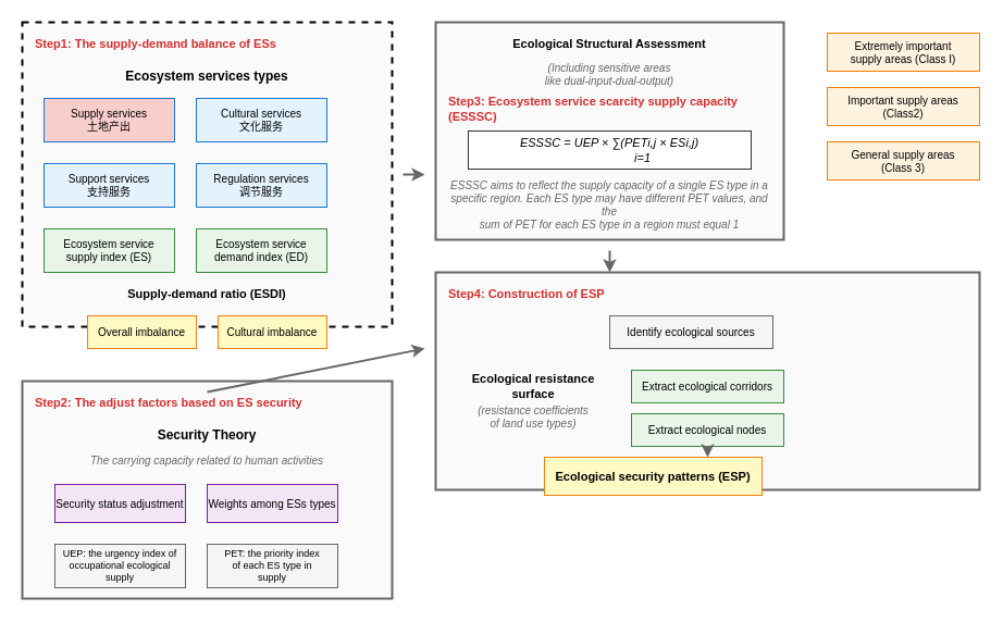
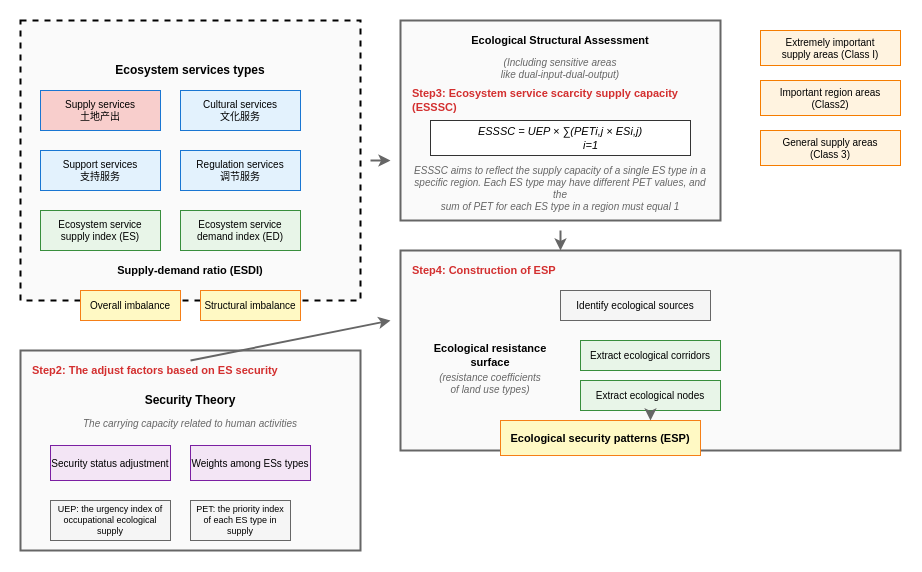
  <mxCell id="0" />
  <mxCell id="1" parent="0" />
  <mxCell id="2" value="" style="rounded=0;whiteSpace=wrap;html=1;strokeColor=default;strokeWidth=2;strokeDashArray=5 5;fillColor=#FAFAFA;dashed=1;" parent="1" vertex="1"><mxGeometry x="20" y="20" width="340" height="280" as="geometry" /></mxCell>
- <mxCell id="3" value="Step1: The supply-demand balance of ESs" style="text;html=1;strokeColor=none;fillColor=none;align=left;verticalAlign=middle;whiteSpace=wrap;rounded=0;fontStyle=1;fontSize=11;fontColor=#D32F2F;" parent="1" vertex="1"><mxGeometry x="30" y="30" width="280" height="20" as="geometry" /></mxCell>
  <mxCell id="4" value="Ecosystem services types" style="text;html=1;strokeColor=none;fillColor=none;align=center;verticalAlign=middle;whiteSpace=wrap;rounded=0;fontStyle=1;fontSize=12;" parent="1" vertex="1"><mxGeometry x="30" y="60" width="320" height="20" as="geometry" /></mxCell>
  <mxCell id="5" value="Supply services&lt;br&gt;土地产出" style="rounded=0;whiteSpace=wrap;html=1;fillColor=#f8cecc;strokeColor=#1976D2;fontSize=10;" parent="1" vertex="1"><mxGeometry x="40" y="90" width="120" height="40" as="geometry" /></mxCell>
  <mxCell id="6" value="Cultural services&lt;br&gt;文化服务" style="rounded=0;whiteSpace=wrap;html=1;fillColor=#E3F2FD;strokeColor=#1976D2;fontSize=10;" parent="1" vertex="1"><mxGeometry x="180" y="90" width="120" height="40" as="geometry" /></mxCell>
  <mxCell id="7" value="Support services&lt;br&gt;支持服务" style="rounded=0;whiteSpace=wrap;html=1;fillColor=#E3F2FD;strokeColor=#1976D2;fontSize=10;" parent="1" vertex="1"><mxGeometry x="40" y="150" width="120" height="40" as="geometry" /></mxCell>
  <mxCell id="8" value="Regulation services&lt;br&gt;调节服务" style="rounded=0;whiteSpace=wrap;html=1;fillColor=#E3F2FD;strokeColor=#1976D2;fontSize=10;" parent="1" vertex="1"><mxGeometry x="180" y="150" width="120" height="40" as="geometry" /></mxCell>
  <mxCell id="9" value="Ecosystem service&lt;br&gt;supply index (ES)" style="rounded=0;whiteSpace=wrap;html=1;fillColor=#E8F5E8;strokeColor=#388E3C;fontSize=10;" parent="1" vertex="1"><mxGeometry x="40" y="210" width="120" height="40" as="geometry" /></mxCell>
  <mxCell id="10" value="Ecosystem service&lt;br&gt;demand index (ED)" style="rounded=0;whiteSpace=wrap;html=1;fillColor=#E8F5E8;strokeColor=#388E3C;fontSize=10;" parent="1" vertex="1"><mxGeometry x="180" y="210" width="120" height="40" as="geometry" /></mxCell>
  <mxCell id="11" value="Supply-demand ratio (ESDI)" style="text;html=1;strokeColor=none;fillColor=none;align=center;verticalAlign=middle;whiteSpace=wrap;rounded=0;fontStyle=1;fontSize=11;" parent="1" vertex="1"><mxGeometry x="30" y="260" width="320" height="20" as="geometry" /></mxCell>
  <mxCell id="12" value="Overall imbalance" style="rounded=0;whiteSpace=wrap;html=1;fillColor=#FFF9C4;strokeColor=#F57F17;fontSize=10;" parent="1" vertex="1"><mxGeometry x="80" y="290" width="100" height="30" as="geometry" /></mxCell>
- <mxCell id="13" value="Cultural imbalance" style="rounded=0;whiteSpace=wrap;html=1;fillColor=#FFF9C4;strokeColor=#F57F17;fontSize=10;" parent="1" vertex="1"><mxGeometry x="200" y="290" width="100" height="30" as="geometry" /></mxCell>
+ <mxCell id="13" value="Structural imbalance" style="rounded=0;whiteSpace=wrap;html=1;fillColor=#FFF9C4;strokeColor=#F57F17;fontSize=10;" parent="1" vertex="1"><mxGeometry x="200" y="290" width="100" height="30" as="geometry" /></mxCell>
  <mxCell id="14" value="" style="rounded=0;whiteSpace=wrap;html=1;strokeColor=#666666;strokeWidth=2;strokeDashArray=5 5;fillColor=#FAFAFA;" parent="1" vertex="1"><mxGeometry x="20" y="350" width="340" height="200" as="geometry" /></mxCell>
  <mxCell id="15" value="Step2: The adjust factors based on ES security" style="text;html=1;strokeColor=none;fillColor=none;align=left;verticalAlign=middle;whiteSpace=wrap;rounded=0;fontStyle=1;fontSize=11;fontColor=#D32F2F;" parent="1" vertex="1"><mxGeometry x="30" y="360" width="300" height="20" as="geometry" /></mxCell>
  <mxCell id="16" value="Security Theory" style="text;html=1;strokeColor=none;fillColor=none;align=center;verticalAlign=middle;whiteSpace=wrap;rounded=0;fontStyle=1;fontSize=12;" parent="1" vertex="1"><mxGeometry x="30" y="390" width="320" height="20" as="geometry" /></mxCell>
  <mxCell id="17" value="The carrying capacity related to human activities" style="text;html=1;strokeColor=none;fillColor=none;align=center;verticalAlign=middle;whiteSpace=wrap;rounded=0;fontSize=10;fontStyle=2;fontColor=#666666;" parent="1" vertex="1"><mxGeometry x="30" y="415" width="320" height="15" as="geometry" /></mxCell>
  <mxCell id="18" value="Security status adjustment" style="rounded=0;whiteSpace=wrap;html=1;fillColor=#F3E5F5;strokeColor=#7B1FA2;fontSize=10;" parent="1" vertex="1"><mxGeometry x="50" y="445" width="120" height="35" as="geometry" /></mxCell>
  <mxCell id="19" value="Weights among ESs types" style="rounded=0;whiteSpace=wrap;html=1;fillColor=#F3E5F5;strokeColor=#7B1FA2;fontSize=10;" parent="1" vertex="1"><mxGeometry x="190" y="445" width="120" height="35" as="geometry" /></mxCell>
  <mxCell id="20" value="UEP: the urgency index of&lt;br&gt;occupational ecological&lt;br&gt;supply" style="rounded=0;whiteSpace=wrap;html=1;fillColor=#F5F5F5;strokeColor=#666666;fontSize=9;" parent="1" vertex="1"><mxGeometry x="50" y="500" width="120" height="40" as="geometry" /></mxCell>
- <mxCell id="21" value="PET: the priority index&lt;br&gt;of each ES type in&lt;br&gt;supply" style="rounded=0;whiteSpace=wrap;html=1;fillColor=#F5F5F5;strokeColor=#666666;fontSize=9;" parent="1" vertex="1"><mxGeometry x="190" y="500" width="120" height="40" as="geometry" /></mxCell>
+ <mxCell id="21" value="PET: the priority index&lt;br&gt;of each ES type in&lt;br&gt;supply" style="rounded=0;whiteSpace=wrap;html=1;fillColor=#F5F5F5;strokeColor=#666666;fontSize=9;" parent="1" vertex="1"><mxGeometry x="190" y="500" width="100" height="40" as="geometry" /></mxCell>
  <mxCell id="22" value="" style="rounded=0;whiteSpace=wrap;html=1;strokeColor=#666666;strokeWidth=2;strokeDashArray=5 5;fillColor=#FAFAFA;" parent="1" vertex="1"><mxGeometry x="400" y="20" width="320" height="200" as="geometry" /></mxCell>
  <mxCell id="23" value="Ecological Structural Assessment" style="text;html=1;strokeColor=none;fillColor=none;align=center;verticalAlign=middle;whiteSpace=wrap;rounded=0;fontStyle=1;fontSize=11;" parent="1" vertex="1"><mxGeometry x="410" y="30" width="300" height="20" as="geometry" /></mxCell>
  <mxCell id="24" value="(Including sensitive areas&lt;br&gt;like dual-input-dual-output)" style="text;html=1;strokeColor=none;fillColor=none;align=center;verticalAlign=middle;whiteSpace=wrap;rounded=0;fontSize=10;fontStyle=2;fontColor=#666666;" parent="1" vertex="1"><mxGeometry x="410" y="55" width="300" height="25" as="geometry" /></mxCell>
  <mxCell id="25" value="Step3: Ecosystem service scarcity supply capacity (ESSSC)" style="text;html=1;strokeColor=none;fillColor=none;align=left;verticalAlign=middle;whiteSpace=wrap;rounded=0;fontStyle=1;fontSize=11;fontColor=#D32F2F;" parent="1" vertex="1"><mxGeometry x="410" y="90" width="300" height="20" as="geometry" /></mxCell>
  <mxCell id="26" value="ESSSC = UEP × ∑(PETi,j × ESi,j)&lt;br&gt;                    i=1" style="rounded=0;whiteSpace=wrap;html=1;fillColor=#FFFFFF;strokeColor=#333333;fontSize=11;fontStyle=2;" parent="1" vertex="1"><mxGeometry x="430" y="120" width="260" height="35" as="geometry" /></mxCell>
  <mxCell id="27" value="ESSSC aims to reflect the supply capacity of a single ES type in a&lt;br&gt;specific region. Each ES type may have different PET values, and the&lt;br&gt;sum of PET for each ES type in a region must equal 1" style="text;html=1;strokeColor=none;fillColor=none;align=center;verticalAlign=middle;whiteSpace=wrap;rounded=0;fontSize=10;fontStyle=2;fontColor=#666666;" parent="1" vertex="1"><mxGeometry x="410" y="165" width="300" height="45" as="geometry" /></mxCell>
  <mxCell id="28" value="Extremely important&lt;br&gt;supply areas (Class I)" style="rounded=0;whiteSpace=wrap;html=1;fillColor=#FFF3E0;strokeColor=#F57C00;fontSize=10;" parent="1" vertex="1"><mxGeometry x="760" y="30" width="140" height="35" as="geometry" /></mxCell>
- <mxCell id="29" value="Important supply areas&lt;br&gt;(Class2)" style="rounded=0;whiteSpace=wrap;html=1;fillColor=#FFF3E0;strokeColor=#F57C00;fontSize=10;" parent="1" vertex="1"><mxGeometry x="760" y="80" width="140" height="35" as="geometry" /></mxCell>
+ <mxCell id="29" value="Important region areas&lt;br&gt;(Class2)" style="rounded=0;whiteSpace=wrap;html=1;fillColor=#FFF3E0;strokeColor=#F57C00;fontSize=10;" parent="1" vertex="1"><mxGeometry x="760" y="80" width="140" height="35" as="geometry" /></mxCell>
  <mxCell id="30" value="General supply areas&lt;br&gt;(Class 3)" style="rounded=0;whiteSpace=wrap;html=1;fillColor=#FFF3E0;strokeColor=#F57C00;fontSize=10;" parent="1" vertex="1"><mxGeometry x="760" y="130" width="140" height="35" as="geometry" /></mxCell>
  <mxCell id="31" value="" style="rounded=0;whiteSpace=wrap;html=1;strokeColor=#666666;strokeWidth=2;strokeDashArray=5 5;fillColor=#FAFAFA;" parent="1" vertex="1"><mxGeometry x="400" y="250" width="500" height="200" as="geometry" /></mxCell>
  <mxCell id="32" value="Step4: Construction of ESP" style="text;html=1;strokeColor=none;fillColor=none;align=left;verticalAlign=middle;whiteSpace=wrap;rounded=0;fontStyle=1;fontSize=11;fontColor=#D32F2F;" parent="1" vertex="1"><mxGeometry x="410" y="260" width="200" height="20" as="geometry" /></mxCell>
  <mxCell id="33" value="Identify ecological sources" style="rounded=0;whiteSpace=wrap;html=1;fillColor=#F5F5F5;strokeColor=#666666;fontSize=10;" parent="1" vertex="1"><mxGeometry x="560" y="290" width="150" height="30" as="geometry" /></mxCell>
  <mxCell id="34" value="Ecological resistance&lt;br&gt;surface" style="text;html=1;strokeColor=none;fillColor=none;align=center;verticalAlign=middle;whiteSpace=wrap;rounded=0;fontStyle=1;fontSize=11;" parent="1" vertex="1"><mxGeometry x="430" y="340" width="120" height="30" as="geometry" /></mxCell>
  <mxCell id="35" value="(resistance coefficients&lt;br&gt;of land use types)" style="text;html=1;strokeColor=none;fillColor=none;align=center;verticalAlign=middle;whiteSpace=wrap;rounded=0;fontSize=10;fontStyle=2;fontColor=#666666;" parent="1" vertex="1"><mxGeometry x="430" y="370" width="120" height="25" as="geometry" /></mxCell>
  <mxCell id="36" value="Extract ecological corridors" style="rounded=0;whiteSpace=wrap;html=1;fillColor=#E8F5E8;strokeColor=#388E3C;fontSize=10;" parent="1" vertex="1"><mxGeometry x="580" y="340" width="140" height="30" as="geometry" /></mxCell>
  <mxCell id="37" value="Extract ecological nodes" style="rounded=0;whiteSpace=wrap;html=1;fillColor=#E8F5E8;strokeColor=#388E3C;fontSize=10;" parent="1" vertex="1"><mxGeometry x="580" y="380" width="140" height="30" as="geometry" /></mxCell>
  <mxCell id="38" value="Ecological security patterns (ESP)" style="rounded=0;whiteSpace=wrap;html=1;fillColor=#FFF9C4;strokeColor=#F57F17;fontSize=11;fontStyle=1;" parent="1" vertex="1"><mxGeometry x="500" y="420" width="200" height="35" as="geometry" /></mxCell>
  <mxCell id="39" value="" style="endArrow=classic;html=1;rounded=0;strokeWidth=2;strokeColor=#666666;" parent="1" edge="1"><mxGeometry width="50" height="50" relative="1" as="geometry"><mxPoint x="370" y="160" as="sourcePoint" /><mxPoint x="390" y="160" as="targetPoint" /></mxGeometry></mxCell>
  <mxCell id="40" value="" style="endArrow=classic;html=1;rounded=0;strokeWidth=2;strokeColor=#666666;" parent="1" edge="1"><mxGeometry width="50" height="50" relative="1" as="geometry"><mxPoint x="560" y="230" as="sourcePoint" /><mxPoint x="560" y="250" as="targetPoint" /></mxGeometry></mxCell>
  <mxCell id="41" value="" style="endArrow=classic;html=1;rounded=0;strokeWidth=2;strokeColor=#666666;" parent="1" edge="1"><mxGeometry width="50" height="50" relative="1" as="geometry"><mxPoint x="190" y="360" as="sourcePoint" /><mxPoint x="390" y="320" as="targetPoint" /></mxGeometry></mxCell>
  <mxCell id="42" value="" style="endArrow=classic;html=1;rounded=0;strokeWidth=2;strokeColor=#666666;" parent="1" edge="1"><mxGeometry width="50" height="50" relative="1" as="geometry"><mxPoint x="650" y="410" as="sourcePoint" /><mxPoint x="650" y="420" as="targetPoint" /></mxGeometry></mxCell>
